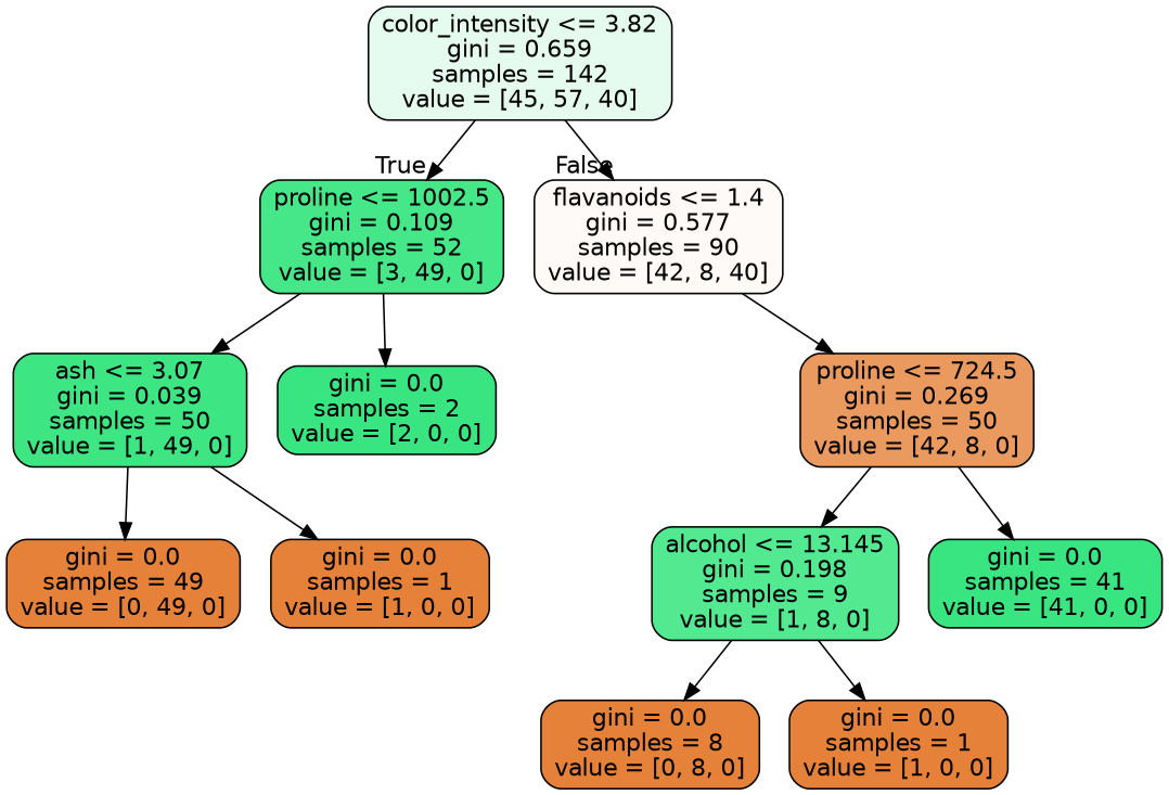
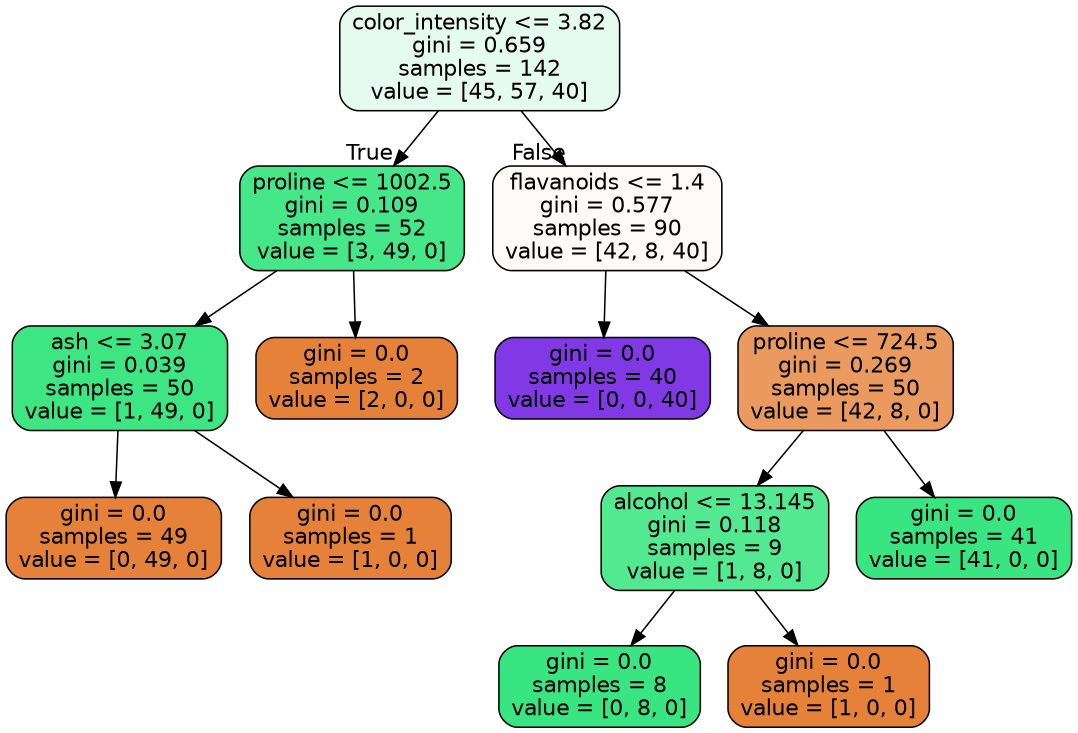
  digraph {
    node [color=black fillcolor="#e58139ff" fontname=helvetica shape=box style="filled, rounded"]
    edge [fontname=helvetica]
    n1 [fillcolor="#39e58120" label="color_intensity <= 3.82\ngini = 0.659\nsamples = 142\nvalue = [45, 57, 40]"]
    n2 [fillcolor="#39e581ef" label="proline <= 1002.5\ngini = 0.109\nsamples = 52\nvalue = [3, 49, 0]"]
    n3 [fillcolor="#e581390a" label="flavanoids <= 1.4\ngini = 0.577\nsamples = 90\nvalue = [42, 8, 40]"]
    n4 [fillcolor="#39e581fa" label="ash <= 3.07\ngini = 0.039\nsamples = 50\nvalue = [1, 49, 0]"]
-   n5 [fillcolor="#39e581ff" label="gini = 0.0\nsamples = 2\nvalue = [2, 0, 0]"]
+   n5 [label="gini = 0.0\nsamples = 2\nvalue = [2, 0, 0]"]
+   n6 [fillcolor="#8139e5ff" label="gini = 0.0\nsamples = 40\nvalue = [0, 0, 40]"]
    n7 [fillcolor="#e58139ce" label="proline <= 724.5\ngini = 0.269\nsamples = 50\nvalue = [42, 8, 0]"]
    n8 [label="gini = 0.0\nsamples = 49\nvalue = [0, 49, 0]"]
    n9 [label="gini = 0.0\nsamples = 1\nvalue = [1, 0, 0]"]
-   n10 [fillcolor="#39e581df" label="alcohol <= 13.145\ngini = 0.198\nsamples = 9\nvalue = [1, 8, 0]"]
+   n10 [fillcolor="#39e581df" label="alcohol <= 13.145\ngini = 0.118\nsamples = 9\nvalue = [1, 8, 0]"]
    n11 [fillcolor="#39e581ff" label="gini = 0.0\nsamples = 41\nvalue = [41, 0, 0]"]
-   n12 [label="gini = 0.0\nsamples = 8\nvalue = [0, 8, 0]"]
+   n12 [fillcolor="#39e581ff" label="gini = 0.0\nsamples = 8\nvalue = [0, 8, 0]"]
    n13 [label="gini = 0.0\nsamples = 1\nvalue = [1, 0, 0]"]
    n1 -> n2 [headlabel=True labelangle=45 labeldistance=2.5]
    n1 -> n3 [headlabel=False labelangle=-45 labeldistance=2.5]
    n2 -> n4
    n2 -> n5
+   n3 -> n6
    n3 -> n7
    n4 -> n8
    n4 -> n9
    n7 -> n10
    n7 -> n11
    n10 -> n12
    n10 -> n13
  }
